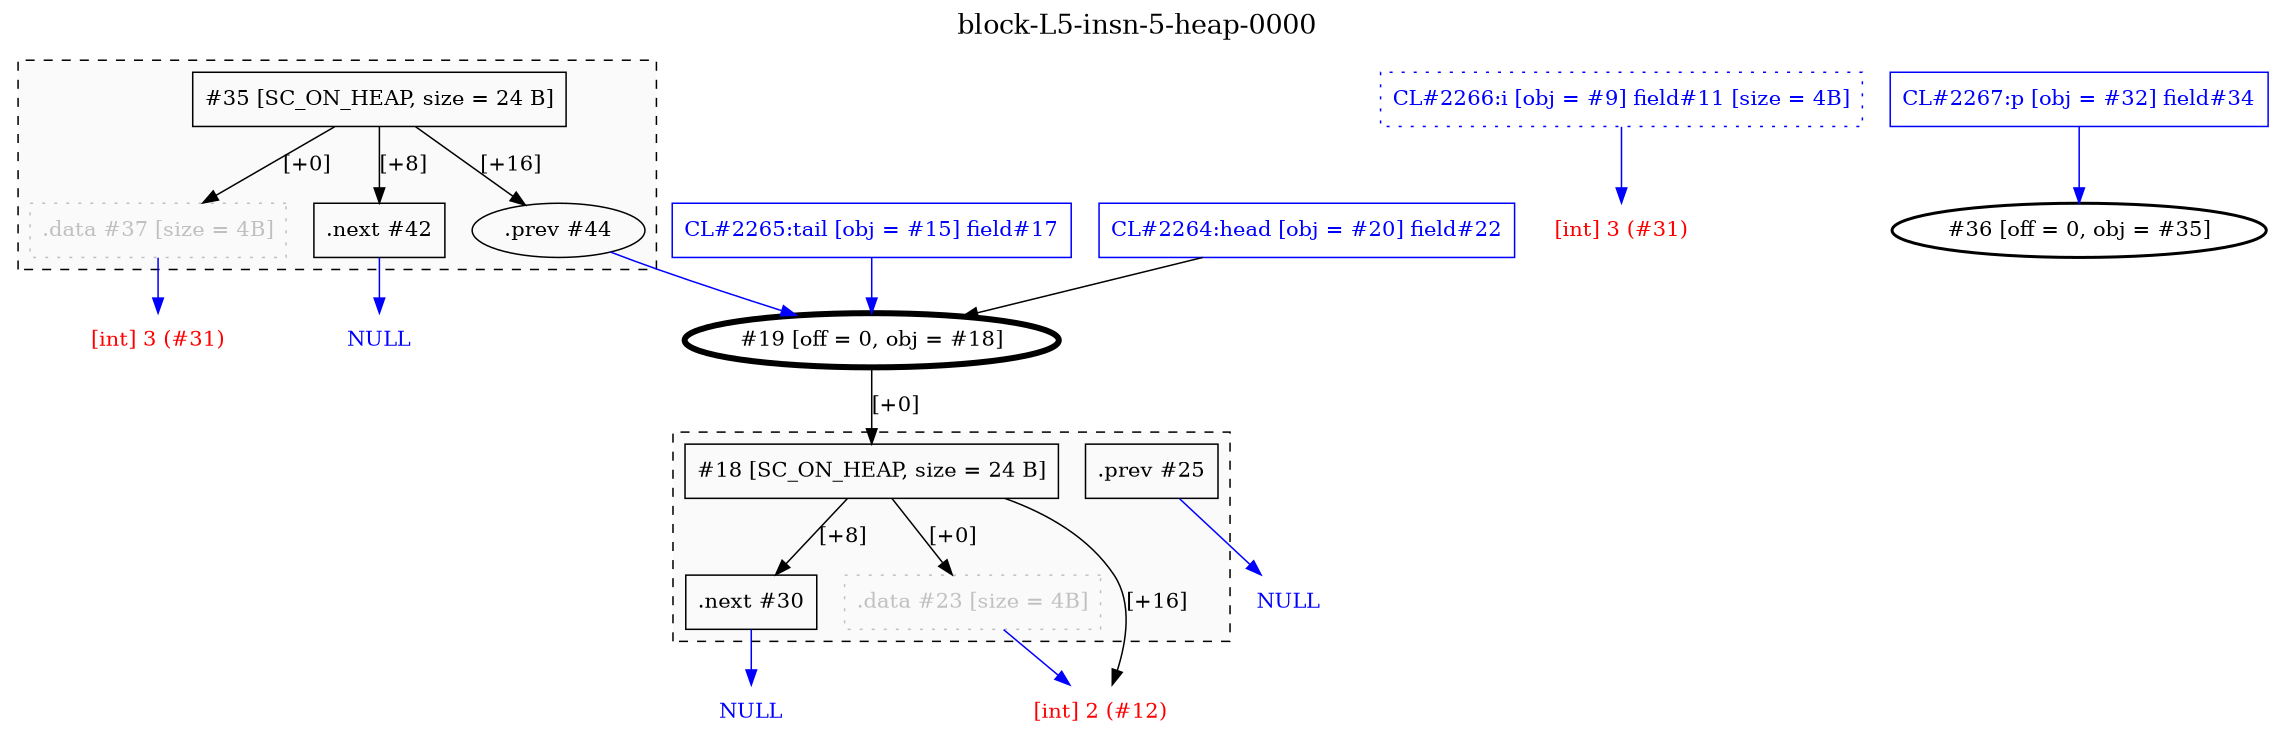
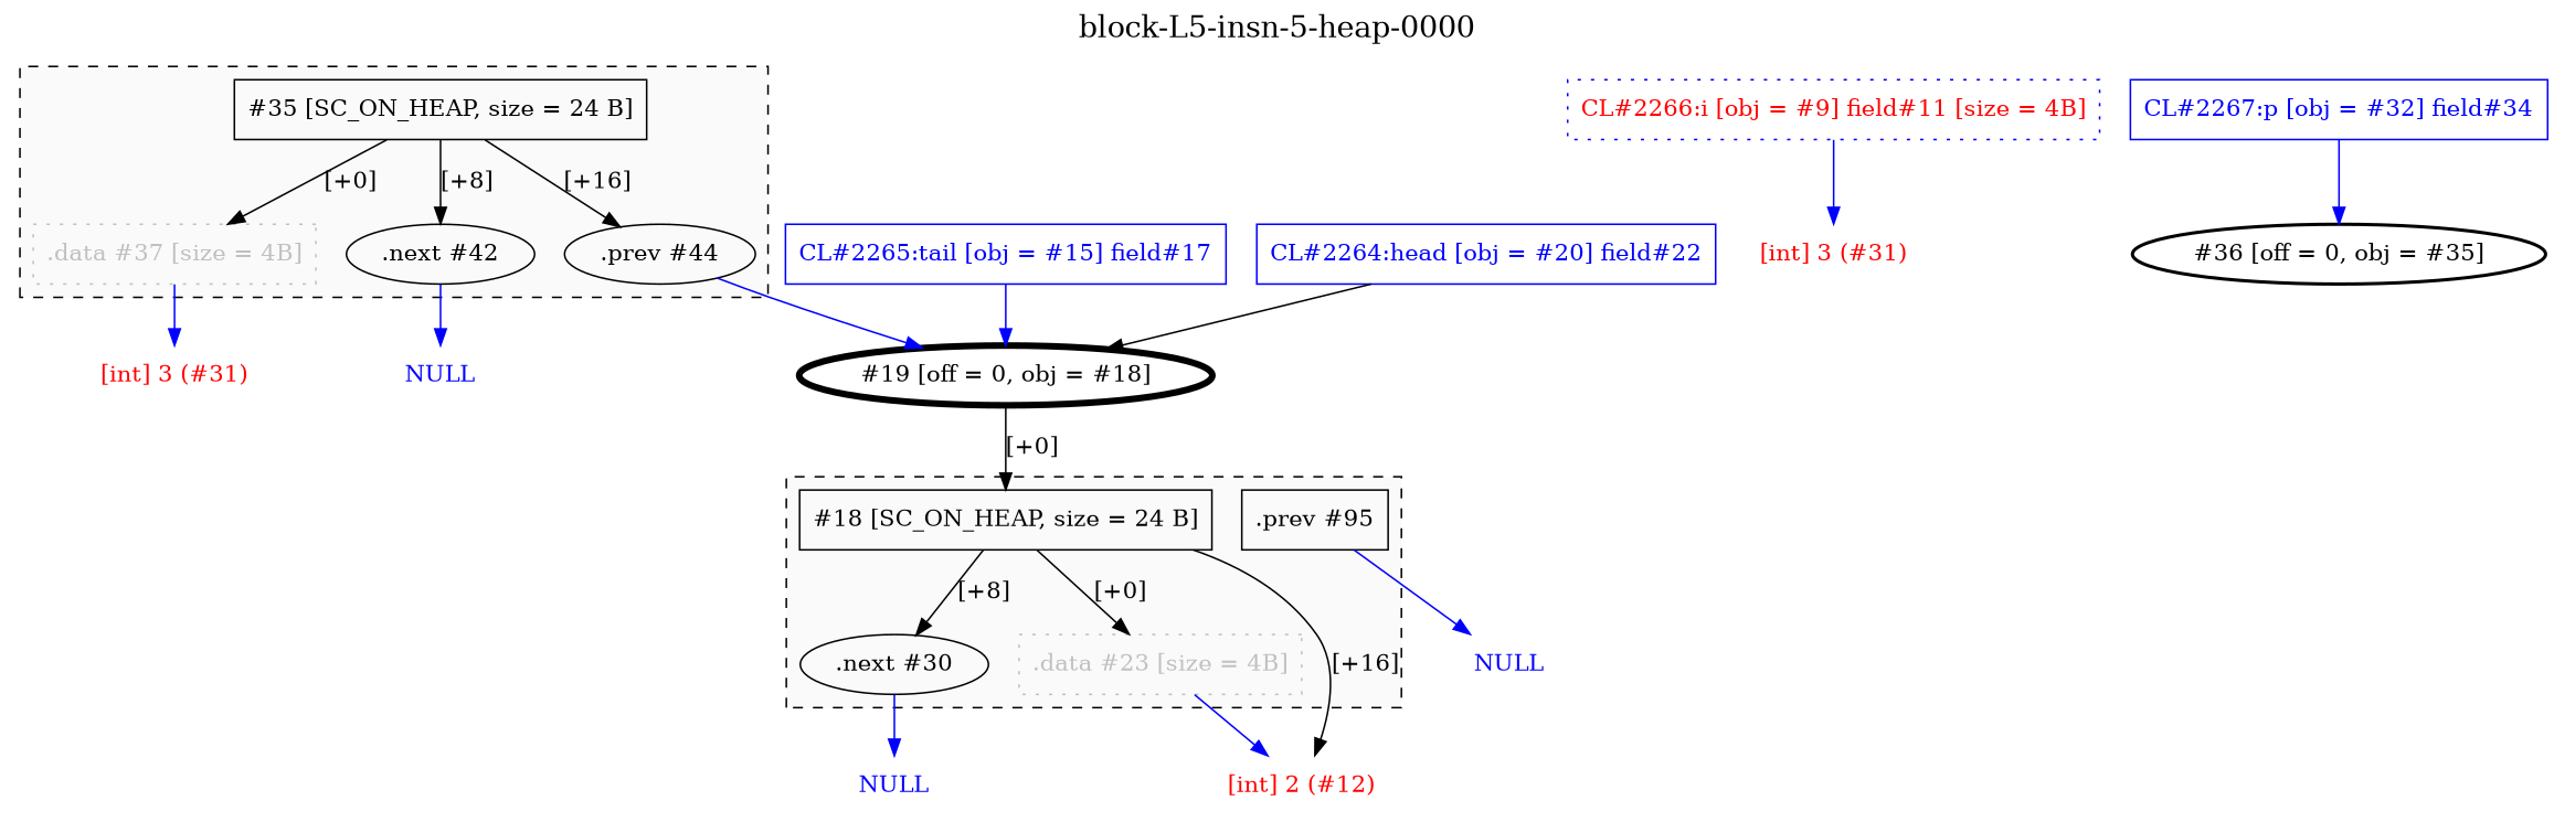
  digraph {
    clusterrank=local
    label=<<FONT POINT-SIZE="18">block-L5-insn-5-heap-0000</FONT>>
    labelloc=t
    node [fontcolor=black shape=box]
    edge [color=blue fontcolor=blue]
    n1 [color=black label="#18 [SC_ON_HEAP, size = 24 B]"]
    n2 [color=gray fontcolor=gray label=".data #23 [size = 4B]" style=dotted]
-   n3 [color=black label=".next #30"]
-   n4 [color=black label=".prev #25"]
+   n3 [color=black label=".next #30" shape=ellipse]
+   n4 [color=black label=".prev #95"]
    n5 [color=black label="#35 [SC_ON_HEAP, size = 24 B]"]
    n6 [color=gray fontcolor=gray label=".data #37 [size = 4B]" style=dotted]
-   n7 [color=black label=".next #42"]
+   n7 [color=black label=".next #42" shape=ellipse]
    n8 [color=black label=".prev #44" shape=ellipse]
    n9 [fontcolor=red label="[int] 2 (#12)" shape=plaintext]
    n10 [fontcolor=blue label=NULL shape=plaintext]
    n11 [fontcolor=blue label=NULL shape=plaintext]
    n12 [fontcolor=red label="[int] 3 (#31)" shape=plaintext]
    n13 [fontcolor=blue label=NULL shape=plaintext]
    n14 [label="#19 [off = 0, obj = #18]" penwidth=4 shape=ellipse]
-   n15 [color=blue fontcolor=blue label="CL#2266:i [obj = #9] field#11 [size = 4B]" style=dotted]
+   n15 [color=blue fontcolor=red label="CL#2266:i [obj = #9] field#11 [size = 4B]" style=dotted]
    n16 [fontcolor=red label="[int] 3 (#31)" shape=plaintext]
    n17 [color=blue fontcolor=blue label="CL#2265:tail [obj = #15] field#17"]
    n18 [color=blue fontcolor=blue label="CL#2264:head [obj = #20] field#22"]
    n19 [color=blue fontcolor=blue label="CL#2267:p [obj = #32] field#34"]
    n20 [label="#36 [off = 0, obj = #35]" penwidth=2 shape=ellipse]
    subgraph cluster_1 {
      bgcolor=gray98
      color=black
      fontcolor=black
      label=""
      penwidth=1.0
      rank=same
      style=dashed
      n1
      n2
      n3
      n4
    }
    subgraph cluster_2 {
      bgcolor=gray98
      color=black
      fontcolor=black
      label=""
      penwidth=1.0
      rank=same
      style=dashed
      n5
      n6
      n7
      n8
    }
    n1 -> n2 [color=black fontcolor=black label="[+0]"]
    n1 -> n3 [color=black fontcolor=black label="[+8]"]
    n1 -> n9 [color=black fontcolor=black label="[+16]"]
    n2 -> n9
    n3 -> n10
    n4 -> n11
    n5 -> n6 [color=black fontcolor=black label="[+0]"]
    n5 -> n7 [color=black fontcolor=black label="[+8]"]
    n5 -> n8 [color=black fontcolor=black label="[+16]"]
    n6 -> n12
    n7 -> n13
    n8 -> n14
    n14 -> n1 [color=black fontcolor=black label="[+0]"]
    n15 -> n16
    n17 -> n14
    n18 -> n14 [color=black]
    n19 -> n20
  }
